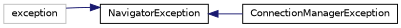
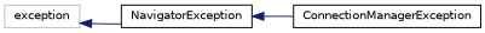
  digraph {
    rankdir=LR
    node [color=black fillcolor=white fontname=Helvetica fontsize=10 shape=record style=filled]
    edge [color=midnightblue dir=back fontname=Helvetica fontsize=10 labelfontname=Helvetica labelfontsize=10 style=solid]
    n1 [color=grey75 height=0.2 label=exception width=0.4]
    n2 [height=0.2 label=NavigatorException width=0.4]
    n3 [height=0.2 label=ConnectionManagerException width=0.4]
-   n2 -> n1
+   n1 -> n2
    n2 -> n3
  }
